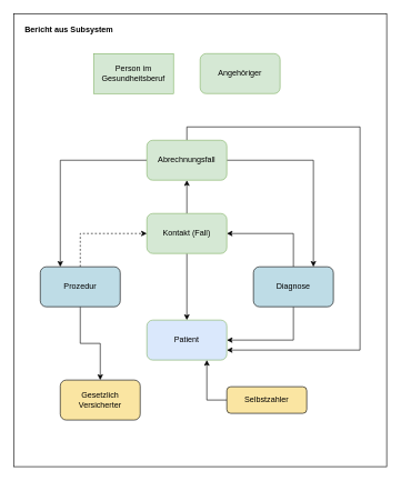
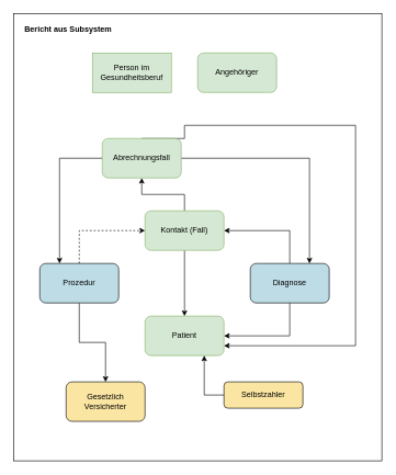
  <mxCell id="0" />
  <mxCell id="1" parent="0" />
  <mxCell id="2" value="" style="rounded=0;whiteSpace=wrap;html=1;strokeColor=#000000;fillColor=none;" parent="1" vertex="1"><mxGeometry x="20" y="20" width="560" height="680" as="geometry" /></mxCell>
  <mxCell id="3" value="Person im Gesundheitsberuf" style="whiteSpace=wrap;html=1;fillColor=#d5e8d4;strokeColor=#82b366;rounded=0;" parent="1" vertex="1"><mxGeometry x="140" y="80" width="120" height="60" as="geometry" /></mxCell>
  <mxCell id="4" style="edgeStyle=orthogonalEdgeStyle;rounded=0;orthogonalLoop=1;jettySize=auto;html=1;exitX=0.5;exitY=1;exitDx=0;exitDy=0;" parent="1" source="6" target="18" edge="1"><mxGeometry relative="1" as="geometry" /></mxCell>
  <mxCell id="5" style="edgeStyle=orthogonalEdgeStyle;rounded=0;orthogonalLoop=1;jettySize=auto;html=1;exitX=0.5;exitY=0;exitDx=0;exitDy=0;entryX=0;entryY=0.5;entryDx=0;entryDy=0;dashed=1;" parent="1" source="6" target="12" edge="1"><mxGeometry relative="1" as="geometry" /></mxCell>
  <mxCell id="6" value="Prozedur" style="rounded=1;whiteSpace=wrap;html=1;fillColor=#BEDCE6;" parent="1" vertex="1"><mxGeometry x="60" y="400" width="120" height="60" as="geometry" /></mxCell>
  <mxCell id="7" style="edgeStyle=orthogonalEdgeStyle;rounded=0;orthogonalLoop=1;jettySize=auto;html=1;exitX=0.5;exitY=1;exitDx=0;exitDy=0;entryX=1;entryY=0.5;entryDx=0;entryDy=0;" parent="1" source="9" target="17" edge="1"><mxGeometry relative="1" as="geometry" /></mxCell>
  <mxCell id="8" style="edgeStyle=orthogonalEdgeStyle;rounded=0;orthogonalLoop=1;jettySize=auto;html=1;exitX=0.5;exitY=0;exitDx=0;exitDy=0;entryX=1;entryY=0.5;entryDx=0;entryDy=0;" parent="1" source="9" target="12" edge="1"><mxGeometry relative="1" as="geometry" /></mxCell>
  <mxCell id="9" value="Diagnose" style="rounded=1;whiteSpace=wrap;html=1;fillColor=#BEDCE6;" parent="1" vertex="1"><mxGeometry x="380" y="400" width="120" height="60" as="geometry" /></mxCell>
  <mxCell id="10" style="edgeStyle=orthogonalEdgeStyle;rounded=0;orthogonalLoop=1;jettySize=auto;html=1;exitX=0.5;exitY=0;exitDx=0;exitDy=0;entryX=0.5;entryY=1;entryDx=0;entryDy=0;" parent="1" source="12" target="16" edge="1"><mxGeometry relative="1" as="geometry" /></mxCell>
  <mxCell id="11" style="edgeStyle=orthogonalEdgeStyle;rounded=0;orthogonalLoop=1;jettySize=auto;html=1;exitX=0.5;exitY=1;exitDx=0;exitDy=0;" parent="1" source="12" target="17" edge="1"><mxGeometry relative="1" as="geometry" /></mxCell>
  <mxCell id="12" value="Kontakt (Fall)" style="rounded=1;whiteSpace=wrap;html=1;fillColor=#d5e8d4;strokeColor=#82b366;" parent="1" vertex="1"><mxGeometry x="220" y="320" width="120" height="60" as="geometry" /></mxCell>
  <mxCell id="13" style="edgeStyle=orthogonalEdgeStyle;rounded=0;orthogonalLoop=1;jettySize=auto;html=1;exitX=1;exitY=0.5;exitDx=0;exitDy=0;entryX=0.75;entryY=0;entryDx=0;entryDy=0;" parent="1" source="16" target="9" edge="1"><mxGeometry relative="1" as="geometry" /></mxCell>
  <mxCell id="14" style="edgeStyle=orthogonalEdgeStyle;rounded=0;orthogonalLoop=1;jettySize=auto;html=1;exitX=0.5;exitY=0;exitDx=0;exitDy=0;entryX=1;entryY=0.75;entryDx=0;entryDy=0;" parent="1" source="16" target="17" edge="1"><mxGeometry relative="1" as="geometry"><mxPoint x="600" y="550" as="targetPoint" /><Array as="points"><mxPoint x="280" y="190" /><mxPoint x="540" y="190" /><mxPoint x="540" y="525" /></Array></mxGeometry></mxCell>
  <mxCell id="15" style="edgeStyle=orthogonalEdgeStyle;rounded=0;orthogonalLoop=1;jettySize=auto;html=1;exitX=0;exitY=0.5;exitDx=0;exitDy=0;entryX=0.25;entryY=0;entryDx=0;entryDy=0;" parent="1" source="16" target="6" edge="1"><mxGeometry relative="1" as="geometry" /></mxCell>
- <mxCell id="16" value="Abrechnungsfall" style="rounded=1;whiteSpace=wrap;html=1;fillColor=#d5e8d4;strokeColor=#82b366;" parent="1" vertex="1"><mxGeometry x="220" y="210" width="120" height="60" as="geometry" /></mxCell>
- <mxCell id="17" value="Patient" style="rounded=1;whiteSpace=wrap;html=1;fillColor=#dae8fc;strokeColor=#82b366;" parent="1" vertex="1"><mxGeometry x="220" y="480" width="120" height="60" as="geometry" /></mxCell>
- <mxCell id="18" value="Gesetzlich Versicherter" style="rounded=1;whiteSpace=wrap;html=1;fillColor=#FAE5A2;" parent="1" vertex="1"><mxGeometry x="90" y="570" width="120" height="60" as="geometry" /></mxCell>
+ <mxCell id="16" value="Abrechnungsfall" style="rounded=1;whiteSpace=wrap;html=1;fillColor=#d5e8d4;strokeColor=#82b366;" parent="1" vertex="1"><mxGeometry x="155" y="210" width="120" height="60" as="geometry" /></mxCell>
+ <mxCell id="17" value="Patient" style="rounded=1;whiteSpace=wrap;html=1;fillColor=#d5e8d4;strokeColor=#82b366;" parent="1" vertex="1"><mxGeometry x="220" y="480" width="120" height="60" as="geometry" /></mxCell>
+ <mxCell id="18" value="Gesetzlich Versicherter" style="rounded=1;whiteSpace=wrap;html=1;fillColor=#FAE5A2;" parent="1" vertex="1"><mxGeometry x="100" y="580" width="120" height="60" as="geometry" /></mxCell>
  <mxCell id="19" style="edgeStyle=orthogonalEdgeStyle;rounded=0;orthogonalLoop=1;jettySize=auto;html=1;exitX=0;exitY=0.5;exitDx=0;exitDy=0;entryX=0.75;entryY=1;entryDx=0;entryDy=0;" parent="1" source="20" target="17" edge="1"><mxGeometry relative="1" as="geometry" /></mxCell>
  <mxCell id="20" value="Selbstzahler" style="rounded=1;whiteSpace=wrap;html=1;strokeColor=#000000;fillColor=#FAE5A2;" parent="1" vertex="1"><mxGeometry x="340" y="580" width="120" height="40" as="geometry" /></mxCell>
  <mxCell id="21" value="Bericht aus Subsystem&amp;nbsp;" style="text;html=1;strokeColor=none;fillColor=none;align=center;verticalAlign=middle;whiteSpace=wrap;rounded=0;fontStyle=1" parent="1" vertex="1"><mxGeometry x="30" y="30" width="150" height="30" as="geometry" /></mxCell>
  <mxCell id="22" value="Angehöriger" style="rounded=1;whiteSpace=wrap;html=1;fillColor=#d5e8d4;strokeColor=#82b366;" vertex="1" parent="1"><mxGeometry x="300" y="80" width="120" height="60" as="geometry" /></mxCell>
